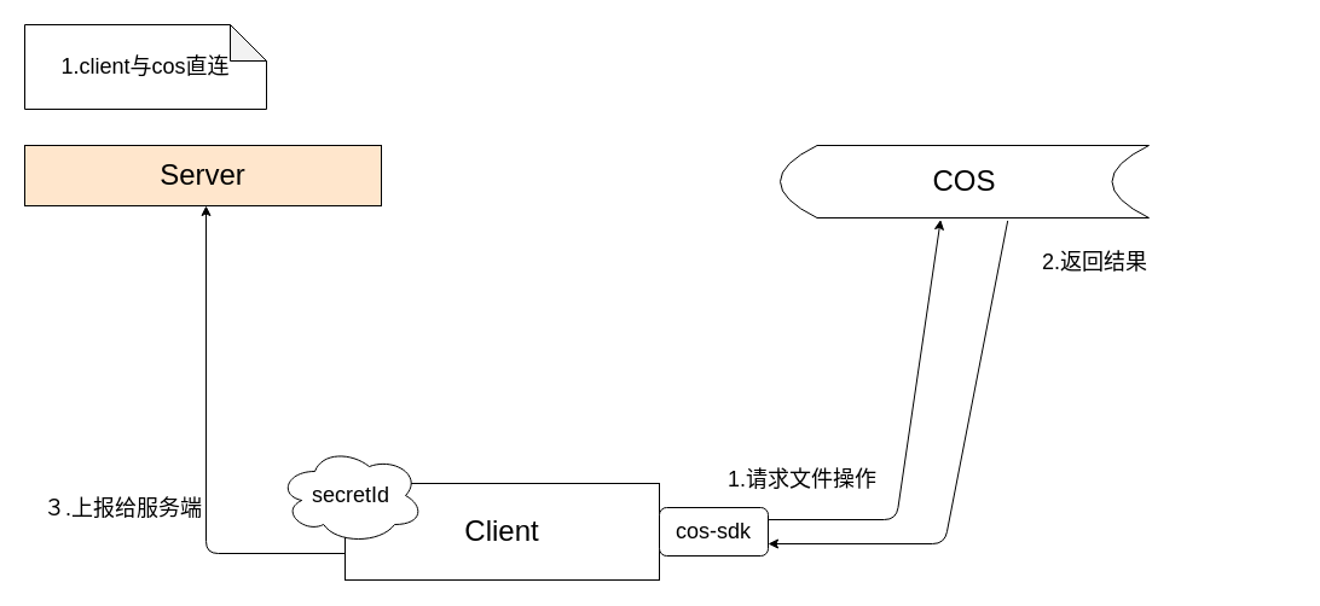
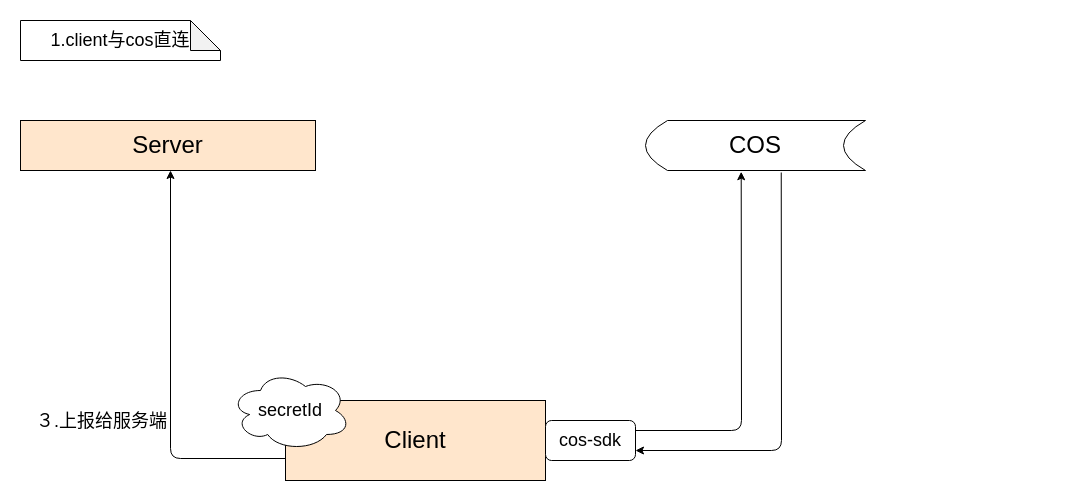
  <mxCell id="0" />
  <mxCell id="1" parent="0" />
  <mxCell id="2" value="&lt;font style=&quot;font-size: 24px&quot;&gt;Server&lt;/font&gt;" style="rounded=0;whiteSpace=wrap;html=1;fillColor=#ffe6cc;" parent="1" vertex="1"><mxGeometry x="20" y="120" width="295" height="50" as="geometry" /></mxCell>
- <mxCell id="3" value="&lt;font style=&quot;font-size: 24px&quot;&gt;Client&lt;/font&gt;" style="rounded=0;whiteSpace=wrap;html=1;" parent="1" vertex="1"><mxGeometry x="285" y="400" width="260" height="80" as="geometry" /></mxCell>
- <mxCell id="4" value="&lt;font style=&quot;font-size: 24px&quot;&gt;COS&lt;/font&gt;" style="shape=dataStorage;whiteSpace=wrap;html=1;" parent="1" vertex="1"><mxGeometry x="645" y="120" width="305" height="60" as="geometry" /></mxCell>
- <mxCell id="5" value="&lt;span style=&quot;text-align: center&quot;&gt;&lt;font style=&quot;font-size: 18px&quot;&gt;1.请求文件操作&lt;/font&gt;&lt;/span&gt;" style="text;whiteSpace=wrap;html=1;" parent="1" vertex="1"><mxGeometry x="600" y="380" width="210" height="30" as="geometry" /></mxCell>
- <mxCell id="6" value="&lt;font style=&quot;font-size: 18px&quot;&gt;1.client与cos直连&lt;br&gt;&lt;/font&gt;" style="shape=note;whiteSpace=wrap;html=1;backgroundOutline=1;darkOpacity=0.05;" parent="1" vertex="1"><mxGeometry x="20" y="20" width="200" height="70" as="geometry" /></mxCell>
+ <mxCell id="3" value="&lt;font style=&quot;font-size: 24px&quot;&gt;Client&lt;/font&gt;" style="rounded=0;whiteSpace=wrap;html=1;fillColor=#ffe6cc;" parent="1" vertex="1"><mxGeometry x="285" y="400" width="260" height="80" as="geometry" /></mxCell>
+ <mxCell id="4" value="&lt;font style=&quot;font-size: 24px&quot;&gt;COS&lt;/font&gt;" style="shape=dataStorage;whiteSpace=wrap;html=1;" parent="1" vertex="1"><mxGeometry x="645" y="120" width="220" height="50" as="geometry" /></mxCell>
+ <mxCell id="6" value="&lt;font style=&quot;font-size: 18px&quot;&gt;1.client与cos直连&lt;br&gt;&lt;/font&gt;" style="shape=note;whiteSpace=wrap;html=1;backgroundOutline=1;darkOpacity=0.05;" parent="1" vertex="1"><mxGeometry x="20" y="20" width="200" height="40" as="geometry" /></mxCell>
  <mxCell id="7" value="&lt;font style=&quot;font-size: 18px&quot;&gt;secretId&lt;/font&gt;" style="ellipse;shape=cloud;whiteSpace=wrap;html=1;" parent="1" vertex="1"><mxGeometry x="230" y="370" width="120" height="80" as="geometry" /></mxCell>
  <mxCell id="8" value="&lt;font style=&quot;font-size: 18px&quot;&gt;cos-sdk&lt;/font&gt;" style="whiteSpace=wrap;html=1;rounded=1;" parent="1" vertex="1"><mxGeometry x="545" y="420" width="90" height="40" as="geometry" /></mxCell>
  <mxCell id="9" value="" style="endArrow=classic;html=1;entryX=1;entryY=0.75;entryDx=0;entryDy=0;exitX=0.617;exitY=1.04;exitDx=0;exitDy=0;exitPerimeter=0;" parent="1" source="4" target="8" edge="1"><mxGeometry width="50" height="50" relative="1" as="geometry"><mxPoint x="853.2" y="260" as="sourcePoint" /><mxPoint x="240" y="190" as="targetPoint" /><Array as="points"><mxPoint x="781" y="450" /></Array></mxGeometry></mxCell>
  <mxCell id="10" value="" style="endArrow=classic;html=1;entryX=0.435;entryY=1.025;entryDx=0;entryDy=0;entryPerimeter=0;exitX=1;exitY=0.25;exitDx=0;exitDy=0;" parent="1" source="8" target="4" edge="1"><mxGeometry width="50" height="50" relative="1" as="geometry"><mxPoint x="280" y="190" as="sourcePoint" /><mxPoint x="490" y="400" as="targetPoint" /><Array as="points"><mxPoint x="741" y="430" /></Array></mxGeometry></mxCell>
- <mxCell id="11" value="&lt;span style=&quot;text-align: center&quot;&gt;&lt;font style=&quot;font-size: 18px&quot;&gt;2.返回结果&lt;/font&gt;&lt;/span&gt;" style="text;whiteSpace=wrap;html=1;" parent="1" vertex="1"><mxGeometry x="860" y="200" width="210" height="80" as="geometry" /></mxCell>
  <mxCell id="12" value="" style="endArrow=classic;html=1;" edge="1" parent="1"><mxGeometry width="50" height="50" relative="1" as="geometry"><mxPoint x="285" y="458" as="sourcePoint" /><mxPoint x="170" y="170" as="targetPoint" /><Array as="points"><mxPoint x="170" y="458" /></Array></mxGeometry></mxCell>
  <mxCell id="13" value="&lt;font style=&quot;font-size: 18px&quot;&gt;３.上报给服务端&lt;/font&gt;" style="edgeLabel;html=1;align=center;verticalAlign=middle;resizable=0;points=[];" vertex="1" connectable="0" parent="12"><mxGeometry x="0.082" y="-1" relative="1" as="geometry"><mxPoint x="-71" y="65" as="offset" /></mxGeometry></mxCell>
